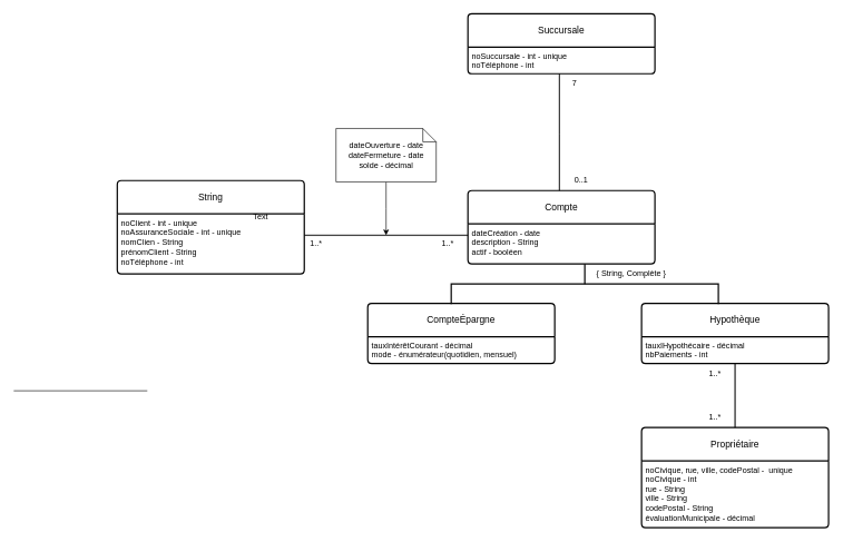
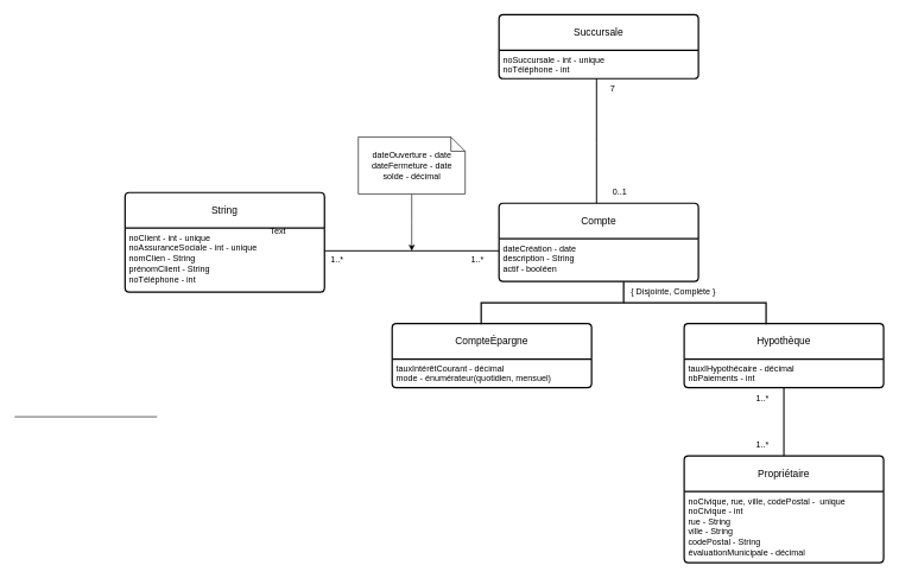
  <mxCell id="0" />
  <mxCell id="1" parent="0" />
  <mxCell id="2" value="String" style="swimlane;childLayout=stackLayout;horizontal=1;startSize=50;horizontalStack=0;rounded=1;fontSize=14;fontStyle=0;strokeWidth=2;resizeParent=0;resizeLast=1;shadow=0;dashed=0;align=center;arcSize=4;whiteSpace=wrap;html=1;" vertex="1" parent="1"><mxGeometry x="175" y="270" width="280" height="140" as="geometry" /></mxCell>
  <mxCell id="3" value="noClient - int - unique&lt;br&gt;noAssuranceSociale - int - unique&lt;br&gt;nomClien - String&lt;br&gt;prénomClient - String&lt;br&gt;noTéléphone - int" style="align=left;strokeColor=none;fillColor=none;spacingLeft=4;fontSize=12;verticalAlign=top;resizable=0;rotatable=0;part=1;html=1;" vertex="1" parent="2"><mxGeometry y="50" width="280" height="90" as="geometry" /></mxCell>
  <mxCell id="4" value="Compte" style="swimlane;childLayout=stackLayout;horizontal=1;startSize=50;horizontalStack=0;rounded=1;fontSize=14;fontStyle=0;strokeWidth=2;resizeParent=0;resizeLast=1;shadow=0;dashed=0;align=center;arcSize=4;whiteSpace=wrap;html=1;" vertex="1" parent="1"><mxGeometry x="700" y="285" width="280" height="110" as="geometry" /></mxCell>
  <mxCell id="5" value="dateCréation - date&lt;br&gt;description - String&lt;br&gt;actif - booléen" style="align=left;strokeColor=none;fillColor=none;spacingLeft=4;fontSize=12;verticalAlign=top;resizable=0;rotatable=0;part=1;html=1;" vertex="1" parent="4"><mxGeometry y="50" width="280" height="60" as="geometry" /></mxCell>
  <mxCell id="6" value="CompteÉpargne" style="swimlane;childLayout=stackLayout;horizontal=1;startSize=50;horizontalStack=0;rounded=1;fontSize=14;fontStyle=0;strokeWidth=2;resizeParent=0;resizeLast=1;shadow=0;dashed=0;align=center;arcSize=4;whiteSpace=wrap;html=1;" vertex="1" parent="1"><mxGeometry x="550" y="454" width="280" height="90" as="geometry" /></mxCell>
  <mxCell id="7" value="tauxIntérêtCourant - décimal&lt;br&gt;mode - énumérateur(quotidien, mensuel)" style="align=left;strokeColor=none;fillColor=none;spacingLeft=4;fontSize=12;verticalAlign=top;resizable=0;rotatable=0;part=1;html=1;" vertex="1" parent="6"><mxGeometry y="50" width="280" height="40" as="geometry" /></mxCell>
  <mxCell id="8" value="Hypothèque" style="swimlane;childLayout=stackLayout;horizontal=1;startSize=50;horizontalStack=0;rounded=1;fontSize=14;fontStyle=0;strokeWidth=2;resizeParent=0;resizeLast=1;shadow=0;dashed=0;align=center;arcSize=4;whiteSpace=wrap;html=1;" vertex="1" parent="1"><mxGeometry x="960" y="454" width="280" height="90" as="geometry" /></mxCell>
  <mxCell id="9" value="tauxIHypothécaire - décimal&lt;br&gt;nbPaiements - int" style="align=left;strokeColor=none;fillColor=none;spacingLeft=4;fontSize=12;verticalAlign=top;resizable=0;rotatable=0;part=1;html=1;" vertex="1" parent="8"><mxGeometry y="50" width="280" height="40" as="geometry" /></mxCell>
  <mxCell id="10" value="Propriétaire" style="swimlane;childLayout=stackLayout;horizontal=1;startSize=50;horizontalStack=0;rounded=1;fontSize=14;fontStyle=0;strokeWidth=2;resizeParent=0;resizeLast=1;shadow=0;dashed=0;align=center;arcSize=4;whiteSpace=wrap;html=1;" vertex="1" parent="1"><mxGeometry x="960" y="640" width="280" height="150" as="geometry" /></mxCell>
  <mxCell id="11" value="noCivique, rue, ville, codePostal -&amp;nbsp; unique&lt;br&gt;noCivique - int&lt;br&gt;rue - String&lt;br&gt;ville - String&lt;br&gt;codePostal - String&lt;br&gt;évaluationMunicipale - décimal" style="align=left;strokeColor=none;fillColor=none;spacingLeft=4;fontSize=12;verticalAlign=top;resizable=0;rotatable=0;part=1;html=1;" vertex="1" parent="10"><mxGeometry y="50" width="280" height="100" as="geometry" /></mxCell>
  <mxCell id="12" style="edgeStyle=orthogonalEdgeStyle;rounded=0;orthogonalLoop=1;jettySize=auto;html=1;entryX=0.5;entryY=0;entryDx=0;entryDy=0;shape=link;width=-0.345;" edge="1" parent="1"><mxGeometry relative="1" as="geometry"><mxPoint x="837" y="110" as="sourcePoint" /><mxPoint x="837" y="285" as="targetPoint" /><Array as="points"><mxPoint x="837" y="200" /><mxPoint x="837" y="200" /></Array></mxGeometry></mxCell>
  <mxCell id="13" value="Succursale" style="swimlane;childLayout=stackLayout;horizontal=1;startSize=50;horizontalStack=0;rounded=1;fontSize=14;fontStyle=0;strokeWidth=2;resizeParent=0;resizeLast=1;shadow=0;dashed=0;align=center;arcSize=4;whiteSpace=wrap;html=1;" vertex="1" parent="1"><mxGeometry x="700" y="20" width="280" height="90" as="geometry" /></mxCell>
  <mxCell id="14" value="noSuccursale - int - unique&lt;br&gt;noTéléphone - int" style="align=left;strokeColor=none;fillColor=none;spacingLeft=4;fontSize=12;verticalAlign=top;resizable=0;rotatable=0;part=1;html=1;" vertex="1" parent="13"><mxGeometry y="50" width="280" height="40" as="geometry" /></mxCell>
  <mxCell id="15" style="edgeStyle=orthogonalEdgeStyle;rounded=0;orthogonalLoop=1;jettySize=auto;html=1;" edge="1" parent="1" source="16"><mxGeometry relative="1" as="geometry"><mxPoint x="577.5" y="352" as="targetPoint" /></mxGeometry></mxCell>
  <mxCell id="16" value="dateOuverture - date&lt;br style=&quot;border-color: var(--border-color); text-align: left;&quot;&gt;&lt;span style=&quot;text-align: left;&quot;&gt;dateFermeture - date&lt;/span&gt;&lt;br style=&quot;border-color: var(--border-color); text-align: left;&quot;&gt;&lt;span style=&quot;text-align: left;&quot;&gt;solde - décimal&lt;/span&gt;" style="shape=note;size=20;whiteSpace=wrap;html=1;" vertex="1" parent="1"><mxGeometry x="502.5" y="192" width="150" height="80" as="geometry" /></mxCell>
  <mxCell id="17" style="edgeStyle=orthogonalEdgeStyle;rounded=0;orthogonalLoop=1;jettySize=auto;html=1;entryX=0;entryY=0.5;entryDx=0;entryDy=0;shape=link;width=0.604;" edge="1" parent="1"><mxGeometry relative="1" as="geometry"><mxPoint x="455" y="352" as="sourcePoint" /><mxPoint x="700" y="352" as="targetPoint" /></mxGeometry></mxCell>
  <mxCell id="18" value="" style="strokeWidth=2;html=1;shape=mxgraph.flowchart.annotation_2;align=left;labelPosition=right;pointerEvents=1;rotation=90;" vertex="1" parent="1"><mxGeometry x="845" y="225" width="60" height="400" as="geometry" /></mxCell>
  <mxCell id="19" style="edgeStyle=orthogonalEdgeStyle;rounded=0;orthogonalLoop=1;jettySize=auto;html=1;shape=link;width=0.833;" edge="1" parent="1" source="9" target="10"><mxGeometry relative="1" as="geometry" /></mxCell>
  <mxCell id="20" value="Text" style="text;html=1;strokeColor=none;fillColor=none;align=center;verticalAlign=middle;whiteSpace=wrap;rounded=0;" vertex="1" parent="1"><mxGeometry x="360" y="310" width="60" height="30" as="geometry" /></mxCell>
  <mxCell id="21" value="" style="line;strokeWidth=1;rotatable=0;dashed=0;labelPosition=right;align=left;verticalAlign=middle;spacingTop=0;spacingLeft=6;points=[];portConstraint=eastwest;" vertex="1" parent="1"><mxGeometry x="20" y="580" width="200" height="10" as="geometry" /></mxCell>
  <mxCell id="22" value="1..*" style="text;html=1;strokeColor=none;fillColor=none;align=center;verticalAlign=middle;whiteSpace=wrap;rounded=0;" vertex="1" parent="1"><mxGeometry x="442.5" y="350" width="60" height="30" as="geometry" /></mxCell>
  <mxCell id="23" value="1..*" style="text;html=1;strokeColor=none;fillColor=none;align=center;verticalAlign=middle;whiteSpace=wrap;rounded=0;" vertex="1" parent="1"><mxGeometry x="640" y="350" width="60" height="30" as="geometry" /></mxCell>
  <mxCell id="24" value="7" style="text;html=1;strokeColor=none;fillColor=none;align=center;verticalAlign=middle;whiteSpace=wrap;rounded=0;" vertex="1" parent="1"><mxGeometry x="830" y="110" width="60" height="30" as="geometry" /></mxCell>
  <mxCell id="25" value="0..1" style="text;html=1;strokeColor=none;fillColor=none;align=center;verticalAlign=middle;whiteSpace=wrap;rounded=0;" vertex="1" parent="1"><mxGeometry x="840" y="255" width="60" height="30" as="geometry" /></mxCell>
  <mxCell id="26" value="1..*" style="text;html=1;strokeColor=none;fillColor=none;align=center;verticalAlign=middle;whiteSpace=wrap;rounded=0;" vertex="1" parent="1"><mxGeometry x="1040" y="544" width="60" height="30" as="geometry" /></mxCell>
  <mxCell id="27" value="1..*" style="text;html=1;strokeColor=none;fillColor=none;align=center;verticalAlign=middle;whiteSpace=wrap;rounded=0;" vertex="1" parent="1"><mxGeometry x="1040" y="610" width="60" height="30" as="geometry" /></mxCell>
- <mxCell id="28" value="{ String, Complète }" style="text;html=1;strokeColor=none;fillColor=none;align=center;verticalAlign=middle;whiteSpace=wrap;rounded=0;" vertex="1" parent="1"><mxGeometry x="880" y="395" width="130" height="30" as="geometry" /></mxCell>
+ <mxCell id="28" value="{ Disjointe, Complète }" style="text;html=1;strokeColor=none;fillColor=none;align=center;verticalAlign=middle;whiteSpace=wrap;rounded=0;" vertex="1" parent="1"><mxGeometry x="880" y="395" width="130" height="30" as="geometry" /></mxCell>
